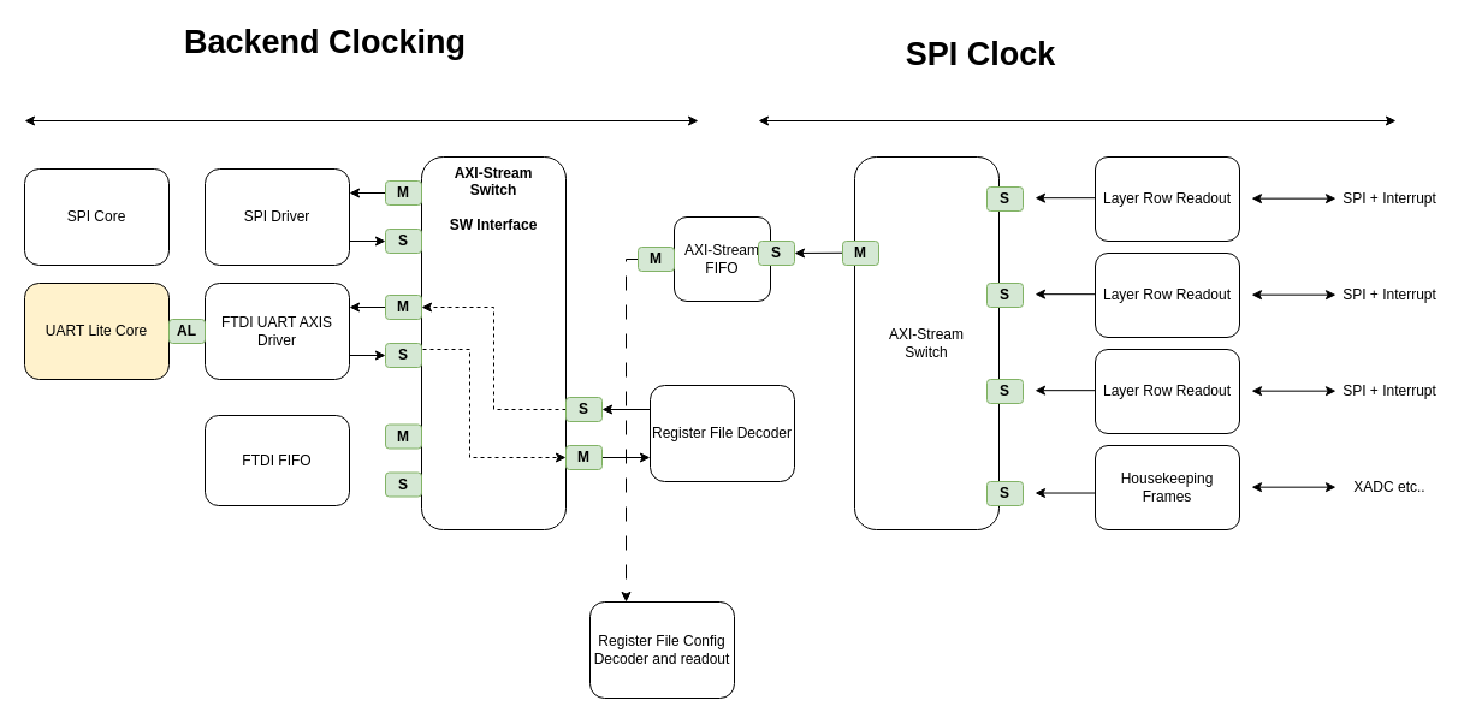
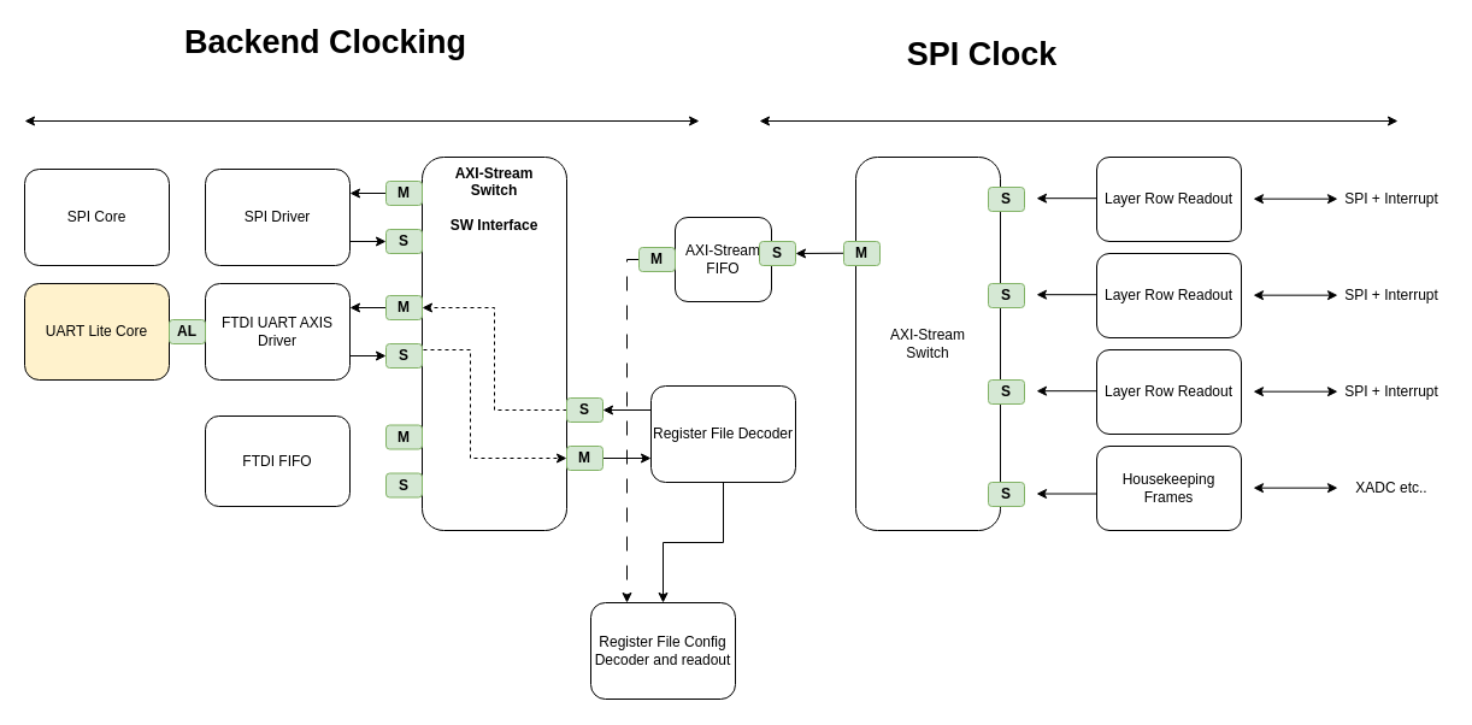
  <mxCell id="0" />
  <mxCell id="1" parent="0" />
  <mxCell id="2" value="" style="endArrow=classic;html=1;rounded=0;entryX=0.25;entryY=0;entryDx=0;entryDy=0;exitX=0;exitY=0.5;exitDx=0;exitDy=0;dashed=1;dashPattern=12 12;" edge="1" parent="1" source="48" target="55"><mxGeometry width="50" height="50" relative="1" as="geometry"><mxPoint x="599.76" y="270" as="sourcePoint" /><mxPoint x="599.76" y="320" as="targetPoint" /><Array as="points"><mxPoint x="520" y="215" /></Array></mxGeometry></mxCell>
  <mxCell id="3" value="AXI-Stream&lt;br&gt;Switch" style="rounded=1;whiteSpace=wrap;html=1;" vertex="1" parent="1"><mxGeometry x="710" y="130" width="120" height="310" as="geometry" /></mxCell>
  <mxCell id="4" value="Layer Row Readout" style="rounded=1;whiteSpace=wrap;html=1;" vertex="1" parent="1"><mxGeometry x="910" y="210" width="120" height="70" as="geometry" /></mxCell>
  <mxCell id="5" value="Layer Row Readout" style="rounded=1;whiteSpace=wrap;html=1;" vertex="1" parent="1"><mxGeometry x="910" y="290" width="120" height="70" as="geometry" /></mxCell>
  <mxCell id="6" value="Housekeeping Frames" style="rounded=1;whiteSpace=wrap;html=1;" vertex="1" parent="1"><mxGeometry x="910" y="370" width="120" height="70" as="geometry" /></mxCell>
  <mxCell id="7" value="Layer Row Readout" style="rounded=1;whiteSpace=wrap;html=1;" vertex="1" parent="1"><mxGeometry x="910" y="130" width="120" height="70" as="geometry" /></mxCell>
  <mxCell id="8" value="" style="endArrow=classic;html=1;rounded=0;" edge="1" parent="1"><mxGeometry width="50" height="50" relative="1" as="geometry"><mxPoint x="910" y="164.18" as="sourcePoint" /><mxPoint x="860" y="164.18" as="targetPoint" /></mxGeometry></mxCell>
  <mxCell id="9" value="" style="endArrow=classic;html=1;rounded=0;" edge="1" parent="1"><mxGeometry width="50" height="50" relative="1" as="geometry"><mxPoint x="910" y="244.18" as="sourcePoint" /><mxPoint x="860" y="244.18" as="targetPoint" /></mxGeometry></mxCell>
  <mxCell id="10" value="" style="endArrow=classic;html=1;rounded=0;" edge="1" parent="1"><mxGeometry width="50" height="50" relative="1" as="geometry"><mxPoint x="910" y="324.18" as="sourcePoint" /><mxPoint x="860" y="324.18" as="targetPoint" /></mxGeometry></mxCell>
  <mxCell id="11" value="" style="endArrow=classic;html=1;rounded=0;" edge="1" parent="1"><mxGeometry width="50" height="50" relative="1" as="geometry"><mxPoint x="910" y="409.52" as="sourcePoint" /><mxPoint x="860" y="409.52" as="targetPoint" /></mxGeometry></mxCell>
  <mxCell id="12" value="" style="endArrow=classic;startArrow=classic;html=1;rounded=0;" edge="1" parent="1"><mxGeometry width="50" height="50" relative="1" as="geometry"><mxPoint x="1040" y="164.66" as="sourcePoint" /><mxPoint x="1110" y="164.66" as="targetPoint" /></mxGeometry></mxCell>
  <mxCell id="13" value="SPI + Interrupt" style="text;html=1;strokeColor=none;fillColor=none;align=center;verticalAlign=middle;whiteSpace=wrap;rounded=0;" vertex="1" parent="1"><mxGeometry x="1110" y="150" width="90" height="30" as="geometry" /></mxCell>
  <mxCell id="14" value="" style="endArrow=classic;startArrow=classic;html=1;rounded=0;" edge="1" parent="1"><mxGeometry width="50" height="50" relative="1" as="geometry"><mxPoint x="1040" y="244.66" as="sourcePoint" /><mxPoint x="1110" y="244.66" as="targetPoint" /></mxGeometry></mxCell>
  <mxCell id="15" value="SPI + Interrupt" style="text;html=1;strokeColor=none;fillColor=none;align=center;verticalAlign=middle;whiteSpace=wrap;rounded=0;" vertex="1" parent="1"><mxGeometry x="1110" y="230" width="90" height="30" as="geometry" /></mxCell>
  <mxCell id="16" value="" style="endArrow=classic;startArrow=classic;html=1;rounded=0;" edge="1" parent="1"><mxGeometry width="50" height="50" relative="1" as="geometry"><mxPoint x="1040" y="324.66" as="sourcePoint" /><mxPoint x="1110" y="324.66" as="targetPoint" /></mxGeometry></mxCell>
  <mxCell id="17" value="SPI + Interrupt" style="text;html=1;strokeColor=none;fillColor=none;align=center;verticalAlign=middle;whiteSpace=wrap;rounded=0;" vertex="1" parent="1"><mxGeometry x="1110" y="310" width="90" height="30" as="geometry" /></mxCell>
  <mxCell id="18" value="" style="endArrow=classic;startArrow=classic;html=1;rounded=0;" edge="1" parent="1"><mxGeometry width="50" height="50" relative="1" as="geometry"><mxPoint x="1040" y="404.66" as="sourcePoint" /><mxPoint x="1110" y="404.66" as="targetPoint" /></mxGeometry></mxCell>
  <mxCell id="19" value="XADC etc.." style="text;html=1;strokeColor=none;fillColor=none;align=center;verticalAlign=middle;whiteSpace=wrap;rounded=0;" vertex="1" parent="1"><mxGeometry x="1110" y="390" width="90" height="30" as="geometry" /></mxCell>
  <mxCell id="20" value="AXI-Stream&lt;br&gt;FIFO" style="rounded=1;whiteSpace=wrap;html=1;" vertex="1" parent="1"><mxGeometry x="560" y="180" width="80" height="70" as="geometry" /></mxCell>
  <mxCell id="21" value="" style="endArrow=classic;html=1;rounded=0;entryX=1;entryY=0.5;entryDx=0;entryDy=0;" edge="1" parent="1" target="47"><mxGeometry width="50" height="50" relative="1" as="geometry"><mxPoint x="700" y="209.76" as="sourcePoint" /><mxPoint x="670" y="209.76" as="targetPoint" /></mxGeometry></mxCell>
  <mxCell id="22" value="AXI-Stream &lt;br&gt;Switch&lt;br&gt;&lt;br&gt;SW Interface" style="rounded=1;whiteSpace=wrap;html=1;connectable=0;fontStyle=1;verticalAlign=top;" vertex="1" parent="1"><mxGeometry x="350" y="130" width="120" height="310" as="geometry" /></mxCell>
  <mxCell id="23" style="edgeStyle=orthogonalEdgeStyle;rounded=0;orthogonalLoop=1;jettySize=auto;html=1;entryX=0;entryY=0.5;entryDx=0;entryDy=0;exitX=1;exitY=0.75;exitDx=0;exitDy=0;" edge="1" parent="1" source="24" target="32"><mxGeometry relative="1" as="geometry" /></mxCell>
  <mxCell id="24" value="FTDI UART AXIS Driver" style="rounded=1;whiteSpace=wrap;html=1;" vertex="1" parent="1"><mxGeometry x="170" y="235" width="120" height="80" as="geometry" /></mxCell>
  <mxCell id="25" style="edgeStyle=orthogonalEdgeStyle;rounded=0;orthogonalLoop=1;jettySize=auto;html=1;entryX=0;entryY=0.5;entryDx=0;entryDy=0;exitX=1;exitY=0.75;exitDx=0;exitDy=0;" edge="1" parent="1" source="26" target="54"><mxGeometry relative="1" as="geometry" /></mxCell>
  <mxCell id="26" value="SPI Driver" style="rounded=1;whiteSpace=wrap;html=1;" vertex="1" parent="1"><mxGeometry x="170" y="140" width="120" height="80" as="geometry" /></mxCell>
  <mxCell id="27" value="FTDI FIFO" style="rounded=1;whiteSpace=wrap;html=1;" vertex="1" parent="1"><mxGeometry x="170" y="345" width="120" height="75" as="geometry" /></mxCell>
  <mxCell id="28" style="edgeStyle=orthogonalEdgeStyle;rounded=0;orthogonalLoop=1;jettySize=auto;html=1;entryX=1;entryY=0.5;entryDx=0;entryDy=0;exitX=0;exitY=0.25;exitDx=0;exitDy=0;" edge="1" parent="1" source="30" target="38"><mxGeometry relative="1" as="geometry" /></mxCell>
+ <mxCell id="29" style="edgeStyle=orthogonalEdgeStyle;rounded=0;orthogonalLoop=1;jettySize=auto;html=1;entryX=0.5;entryY=0;entryDx=0;entryDy=0;" edge="1" parent="1" source="30" target="55"><mxGeometry relative="1" as="geometry" /></mxCell>
  <mxCell id="30" value="Register File Decoder" style="rounded=1;whiteSpace=wrap;html=1;" vertex="1" parent="1"><mxGeometry x="540" y="320" width="120" height="80" as="geometry" /></mxCell>
  <mxCell id="31" style="edgeStyle=orthogonalEdgeStyle;rounded=0;orthogonalLoop=1;jettySize=auto;html=1;entryX=0;entryY=0.5;entryDx=0;entryDy=0;dashed=1;exitX=1;exitY=0.5;exitDx=0;exitDy=0;" edge="1" parent="1" source="32" target="40"><mxGeometry relative="1" as="geometry"><Array as="points"><mxPoint x="350" y="290" /><mxPoint x="390" y="290" /><mxPoint x="390" y="380" /></Array></mxGeometry></mxCell>
  <mxCell id="32" value="S" style="rounded=1;whiteSpace=wrap;html=1;fontStyle=1;fillColor=#d5e8d4;strokeColor=#82b366;" vertex="1" parent="1"><mxGeometry x="320" y="285" width="30" height="20" as="geometry" /></mxCell>
  <mxCell id="33" style="edgeStyle=orthogonalEdgeStyle;rounded=0;orthogonalLoop=1;jettySize=auto;html=1;entryX=1;entryY=0.25;entryDx=0;entryDy=0;" edge="1" parent="1" source="34" target="24"><mxGeometry relative="1" as="geometry"><mxPoint x="290" y="255" as="targetPoint" /></mxGeometry></mxCell>
  <mxCell id="34" value="M" style="rounded=1;whiteSpace=wrap;html=1;fontStyle=1;fillColor=#d5e8d4;strokeColor=#82b366;" vertex="1" parent="1"><mxGeometry x="320" y="245" width="30" height="20" as="geometry" /></mxCell>
  <mxCell id="35" value="UART Lite Core" style="rounded=1;whiteSpace=wrap;html=1;fillColor=#fff2cc;" vertex="1" parent="1"><mxGeometry x="20" y="235" width="120" height="80" as="geometry" /></mxCell>
  <mxCell id="36" value="AL" style="rounded=1;whiteSpace=wrap;html=1;fontStyle=1;fillColor=#d5e8d4;strokeColor=#82b366;" vertex="1" parent="1"><mxGeometry x="140" y="265" width="30" height="20" as="geometry" /></mxCell>
  <mxCell id="37" style="edgeStyle=orthogonalEdgeStyle;rounded=0;orthogonalLoop=1;jettySize=auto;html=1;entryX=1;entryY=0.5;entryDx=0;entryDy=0;dashed=1;" edge="1" parent="1" source="38" target="34"><mxGeometry relative="1" as="geometry" /></mxCell>
  <mxCell id="38" value="S" style="rounded=1;whiteSpace=wrap;html=1;fontStyle=1;fillColor=#d5e8d4;strokeColor=#82b366;" vertex="1" parent="1"><mxGeometry x="470" y="330" width="30" height="20" as="geometry" /></mxCell>
  <mxCell id="39" style="edgeStyle=orthogonalEdgeStyle;rounded=0;orthogonalLoop=1;jettySize=auto;html=1;entryX=0;entryY=0.75;entryDx=0;entryDy=0;" edge="1" parent="1" source="40" target="30"><mxGeometry relative="1" as="geometry" /></mxCell>
  <mxCell id="40" value="M" style="rounded=1;whiteSpace=wrap;html=1;fontStyle=1;fillColor=#d5e8d4;strokeColor=#82b366;" vertex="1" parent="1"><mxGeometry x="470" y="370" width="30" height="20" as="geometry" /></mxCell>
  <mxCell id="41" value="S" style="rounded=1;whiteSpace=wrap;html=1;fontStyle=1;fillColor=#d5e8d4;strokeColor=#82b366;" vertex="1" parent="1"><mxGeometry x="820" y="155" width="30" height="20" as="geometry" /></mxCell>
  <mxCell id="42" value="S" style="rounded=1;whiteSpace=wrap;html=1;fontStyle=1;fillColor=#d5e8d4;strokeColor=#82b366;" vertex="1" parent="1"><mxGeometry x="820" y="235" width="30" height="20" as="geometry" /></mxCell>
  <mxCell id="43" value="S" style="rounded=1;whiteSpace=wrap;html=1;fontStyle=1;fillColor=#d5e8d4;strokeColor=#82b366;" vertex="1" parent="1"><mxGeometry x="820" y="315" width="30" height="20" as="geometry" /></mxCell>
  <mxCell id="44" value="S" style="rounded=1;whiteSpace=wrap;html=1;fontStyle=1;fillColor=#d5e8d4;strokeColor=#82b366;" vertex="1" parent="1"><mxGeometry x="820" y="400" width="30" height="20" as="geometry" /></mxCell>
  <mxCell id="45" value="" style="endArrow=classic;html=1;rounded=0;" edge="1" parent="1" target="46"><mxGeometry width="50" height="50" relative="1" as="geometry"><mxPoint x="710" y="210" as="sourcePoint" /><mxPoint x="660" y="210" as="targetPoint" /></mxGeometry></mxCell>
  <mxCell id="46" value="M" style="rounded=1;whiteSpace=wrap;html=1;fontStyle=1;fillColor=#d5e8d4;strokeColor=#82b366;" vertex="1" parent="1"><mxGeometry x="700" y="200" width="30" height="20" as="geometry" /></mxCell>
  <mxCell id="47" value="S" style="rounded=1;whiteSpace=wrap;html=1;fontStyle=1;fillColor=#d5e8d4;strokeColor=#82b366;" vertex="1" parent="1"><mxGeometry x="630" y="200" width="30" height="20" as="geometry" /></mxCell>
  <mxCell id="48" value="M" style="rounded=1;whiteSpace=wrap;html=1;fontStyle=1;fillColor=#d5e8d4;strokeColor=#82b366;" vertex="1" parent="1"><mxGeometry x="530" y="205" width="30" height="20" as="geometry" /></mxCell>
  <mxCell id="49" value="SPI Core" style="rounded=1;whiteSpace=wrap;html=1;" vertex="1" parent="1"><mxGeometry x="20" y="140" width="120" height="80" as="geometry" /></mxCell>
  <mxCell id="50" value="M" style="rounded=1;whiteSpace=wrap;html=1;fontStyle=1;fillColor=#d5e8d4;strokeColor=#82b366;" vertex="1" parent="1"><mxGeometry x="320" y="352.5" width="30" height="20" as="geometry" /></mxCell>
  <mxCell id="51" value="S" style="rounded=1;whiteSpace=wrap;html=1;fontStyle=1;fillColor=#d5e8d4;strokeColor=#82b366;" vertex="1" parent="1"><mxGeometry x="320" y="392.5" width="30" height="20" as="geometry" /></mxCell>
  <mxCell id="52" style="edgeStyle=orthogonalEdgeStyle;rounded=0;orthogonalLoop=1;jettySize=auto;html=1;entryX=1;entryY=0.25;entryDx=0;entryDy=0;" edge="1" parent="1" source="53" target="26"><mxGeometry relative="1" as="geometry" /></mxCell>
  <mxCell id="53" value="M" style="rounded=1;whiteSpace=wrap;html=1;fontStyle=1;fillColor=#d5e8d4;strokeColor=#82b366;" vertex="1" parent="1"><mxGeometry x="320" y="150" width="30" height="20" as="geometry" /></mxCell>
  <mxCell id="54" value="S" style="rounded=1;whiteSpace=wrap;html=1;fontStyle=1;fillColor=#d5e8d4;strokeColor=#82b366;" vertex="1" parent="1"><mxGeometry x="320" y="190" width="30" height="20" as="geometry" /></mxCell>
  <mxCell id="55" value="Register File Config Decoder and readout" style="rounded=1;whiteSpace=wrap;html=1;" vertex="1" parent="1"><mxGeometry x="490" y="500" width="120" height="80" as="geometry" /></mxCell>
  <mxCell id="56" value="SPI Clock" style="text;html=1;strokeColor=none;fillColor=none;align=center;verticalAlign=middle;whiteSpace=wrap;rounded=0;fontSize=27;fontStyle=1" vertex="1" parent="1"><mxGeometry x="730" y="30" width="170" height="30" as="geometry" /></mxCell>
  <mxCell id="57" value="Backend Clocking" style="text;html=1;strokeColor=none;fillColor=none;align=center;verticalAlign=middle;whiteSpace=wrap;rounded=0;fontSize=27;fontStyle=1" vertex="1" parent="1"><mxGeometry x="140" y="20" width="260" height="30" as="geometry" /></mxCell>
  <mxCell id="58" value="" style="endArrow=classic;startArrow=classic;html=1;rounded=0;" edge="1" parent="1"><mxGeometry width="50" height="50" relative="1" as="geometry"><mxPoint x="20" y="100" as="sourcePoint" /><mxPoint x="580" y="100" as="targetPoint" /></mxGeometry></mxCell>
  <mxCell id="59" value="" style="endArrow=classic;startArrow=classic;html=1;rounded=0;" edge="1" parent="1"><mxGeometry width="50" height="50" relative="1" as="geometry"><mxPoint x="630" y="100" as="sourcePoint" /><mxPoint x="1160" y="100" as="targetPoint" /></mxGeometry></mxCell>
